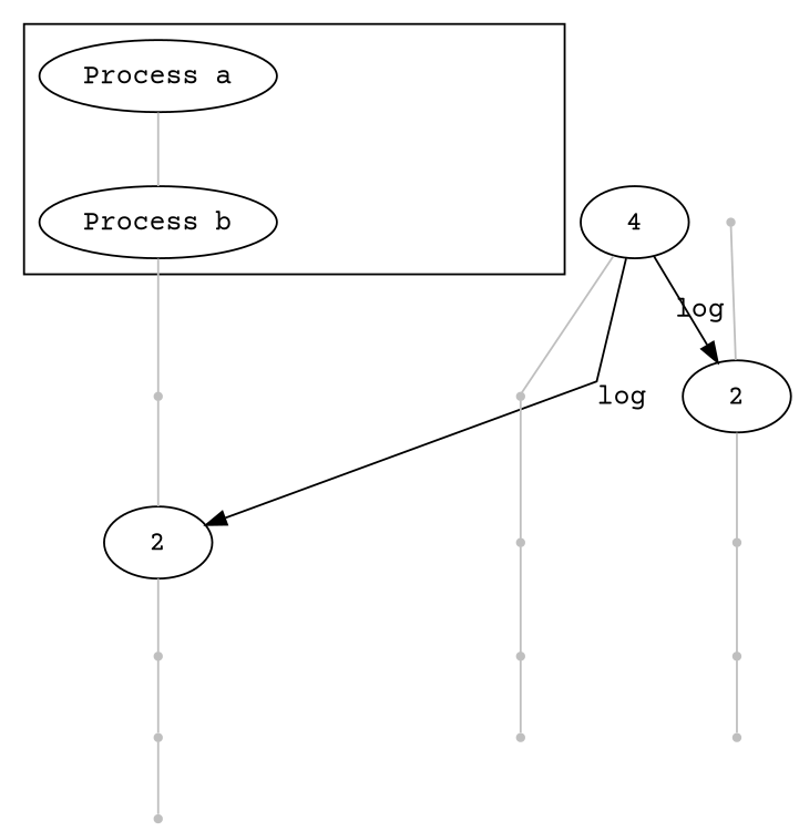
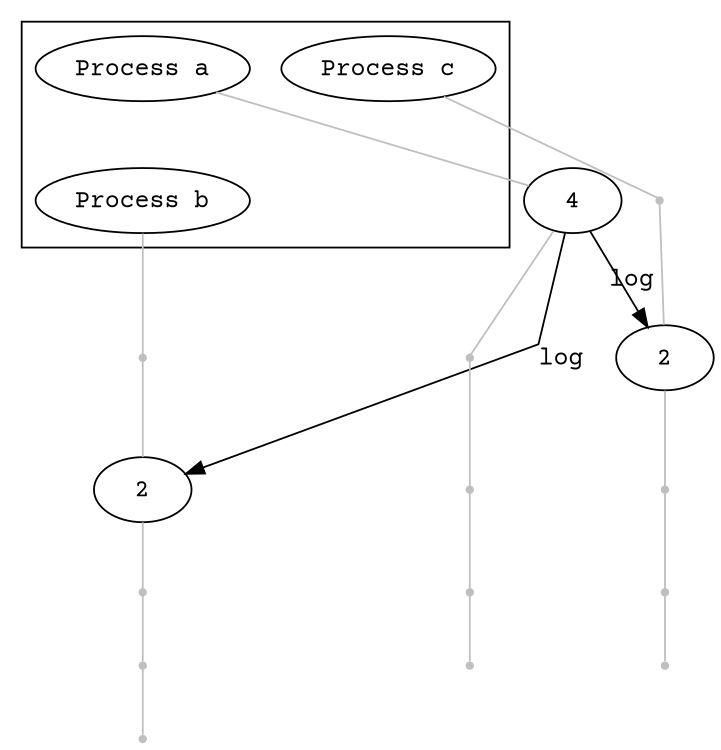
  digraph {
    fontname="Courier Prime"
    rankdir=TD
    splines=line
    node [fontname="Courier Prime" group=a color=gray75 shape=point]
    edge [arrowhead=none color=gray75 fillcolor=gray75 fontname="Courier Prime" weight=2]
    n1 [label="Process a" color="" shape=""]
    n2 [group=b label="Process b" color="" shape=""]
+   n3 [group=c label="Process c" color="" shape=""]
    n4 [label=4 color="" shape=""]
    node_b_1 [group=b]
    node_c_1 [group=c]
    node_a_2
    n8 [group=b label=2 color="" shape=""]
    n9 [group=c label=2 color="" shape=""]
    node_a_3
    node_b_3 [group=b]
    node_c_3 [group=c]
    node_a_4
    node_a_5
    node_b_4 [group=b]
    node_b_5 [group=b]
    node_c_4 [group=c]
    node_c_5 [group=c]
    subgraph cluster_1 {
      n1
      n2
+     n3
    }
-   n1 -> n2
+   n1 -> n4
    n2 -> node_b_1
+   n3 -> node_c_1
    n4 -> node_a_2
    n4 -> n8 [color=black constraint=false label=log style=solid weight=0 arrowhead="" fillcolor=""]
    n4 -> n9 [color=black constraint=false label=log style=solid weight=0 arrowhead="" fillcolor=""]
    node_b_1 -> n8
    node_c_1 -> n9
    node_a_2 -> node_a_3
    n8 -> node_b_3
    n9 -> node_c_3
    node_a_3 -> node_a_4
    node_b_3 -> node_b_4
    node_c_3 -> node_c_4
    node_a_4 -> node_a_5
    node_b_4 -> node_b_5
    node_c_4 -> node_c_5
  }
